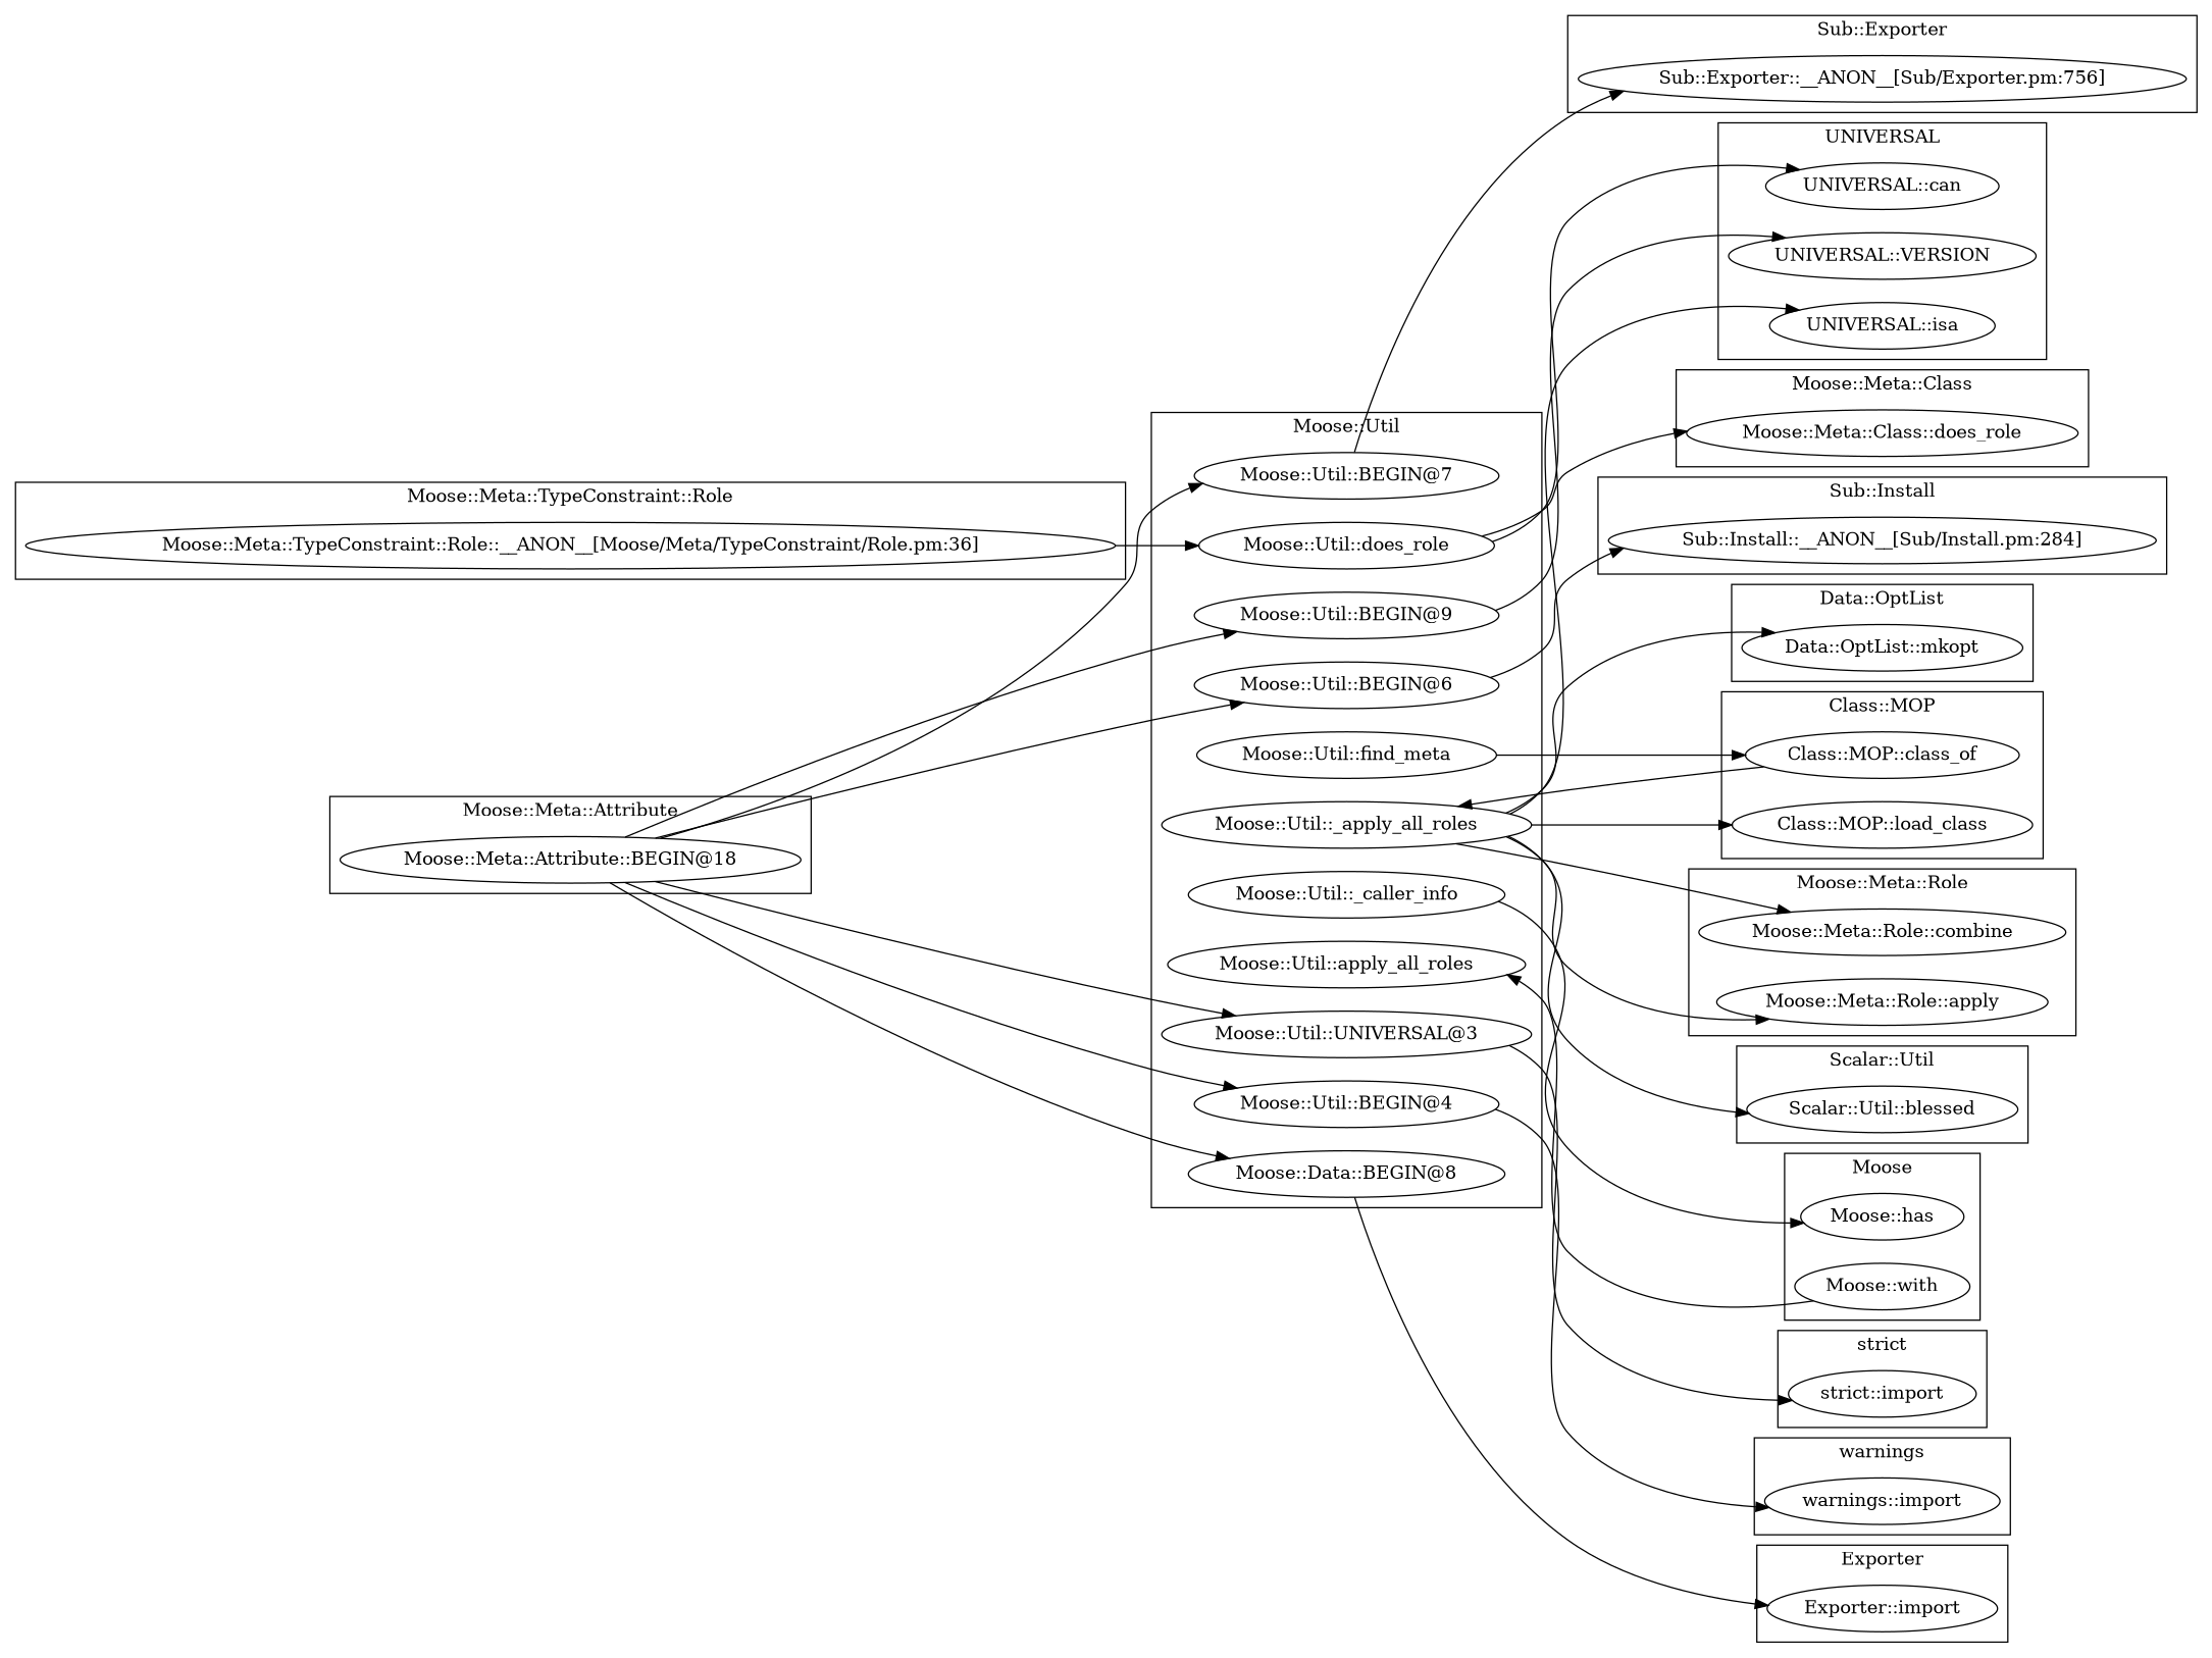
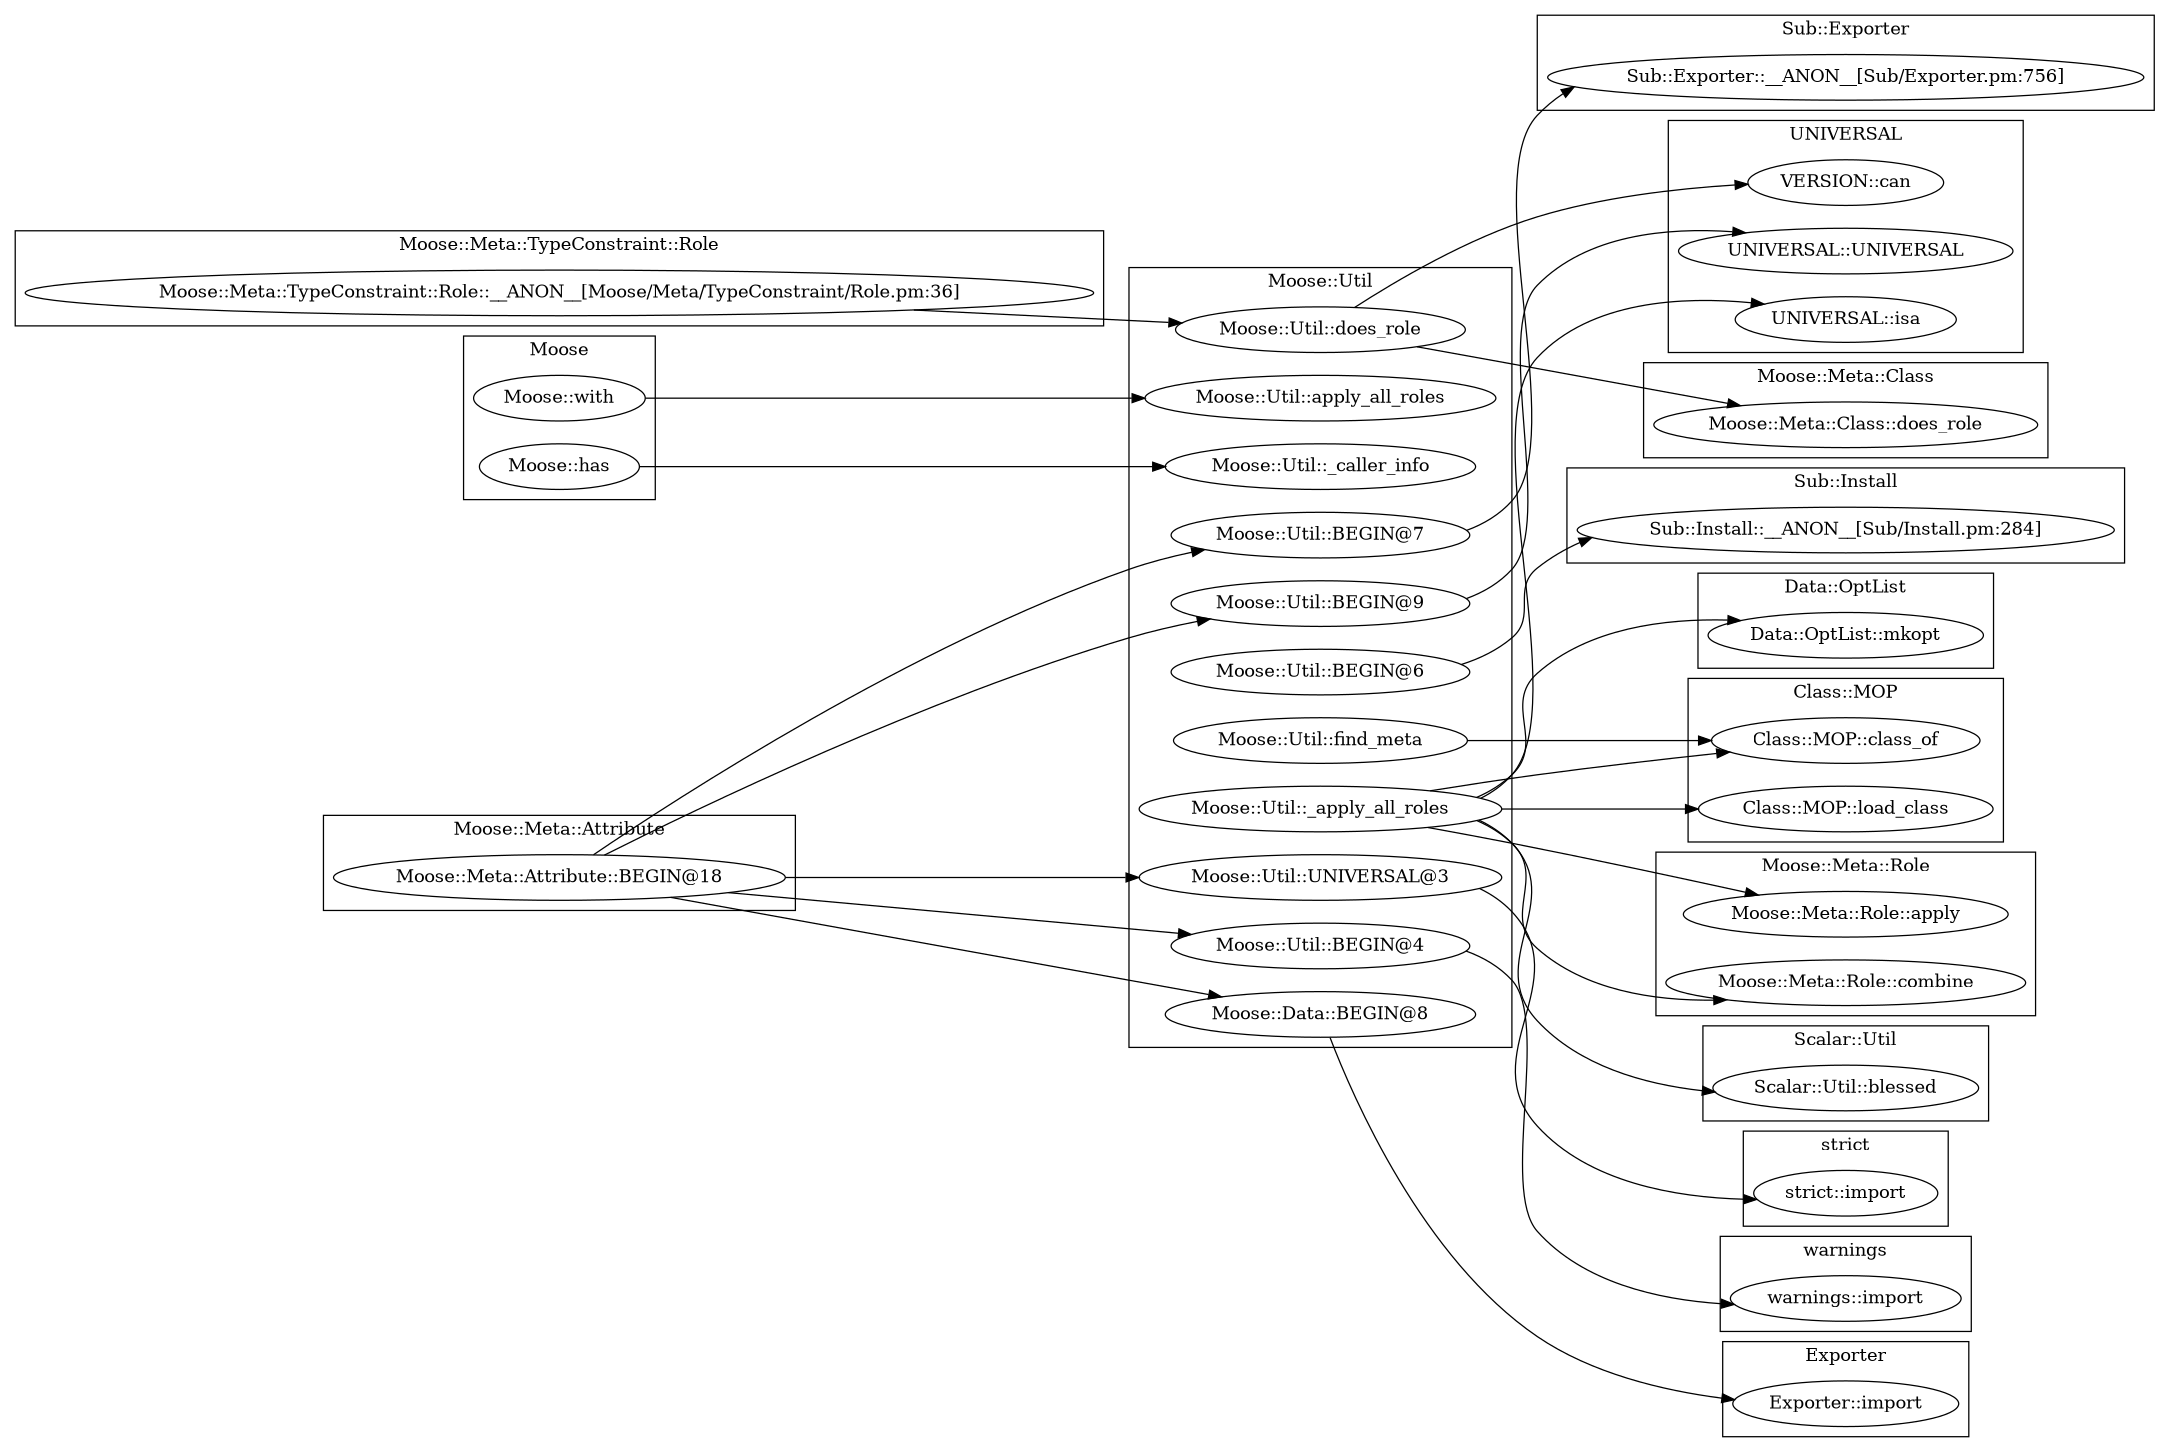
  digraph {
    rankdir=LR
    "warnings::import"
    "Sub::Exporter::__ANON__[Sub/Exporter.pm:756]"
    "Data::OptList::mkopt"
    "strict::import"
    "Moose::Util::apply_all_roles"
    "Moose::Util::BEGIN@7"
    "Moose::Util::does_role"
    "Moose::Util::BEGIN@9"
    "Moose::Util::BEGIN@6"
    "Moose::Util::_apply_all_roles"
    "Moose::Util::_caller_info"
    n12 [label="Moose::Util::UNIVERSAL@3"]
    "Moose::Util::find_meta"
    "Moose::Util::BEGIN@4"
    n15 [label="Moose::Data::BEGIN@8"]
    "Class::MOP::class_of"
    "Class::MOP::load_class"
    "Moose::Meta::Role::apply"
    "Moose::Meta::Role::combine"
    "Moose::Meta::TypeConstraint::Role::__ANON__[Moose/Meta/TypeConstraint/Role.pm:36]"
    "Moose::with"
    "Moose::has"
    "Exporter::import"
    "Sub::Install::__ANON__[Sub/Install.pm:284]"
    "Scalar::Util::blessed"
    "UNIVERSAL::isa"
-   "UNIVERSAL::VERSION"
-   "UNIVERSAL::can"
+   "UNIVERSAL::VERSION" [label="UNIVERSAL::UNIVERSAL"]
+   "UNIVERSAL::can" [label="VERSION::can"]
    "Moose::Meta::Class::does_role"
    "Moose::Meta::Attribute::BEGIN@18"
    subgraph cluster_1 {
      label=warnings
      "warnings::import"
    }
    subgraph cluster_2 {
      label="Sub::Exporter"
      "Sub::Exporter::__ANON__[Sub/Exporter.pm:756]"
    }
    subgraph cluster_3 {
      label="Data::OptList"
      "Data::OptList::mkopt"
    }
    subgraph cluster_4 {
      label="strict"
      "strict::import"
    }
    subgraph cluster_5 {
      label="Moose::Util"
      "Moose::Util::apply_all_roles"
      "Moose::Util::BEGIN@7"
      "Moose::Util::does_role"
      "Moose::Util::BEGIN@9"
      "Moose::Util::BEGIN@6"
      "Moose::Util::_apply_all_roles"
      "Moose::Util::_caller_info"
      n12
      "Moose::Util::find_meta"
      "Moose::Util::BEGIN@4"
      n15
    }
    subgraph cluster_6 {
      label="Class::MOP"
      "Class::MOP::class_of"
      "Class::MOP::load_class"
    }
    subgraph cluster_7 {
      label="Moose::Meta::Role"
      "Moose::Meta::Role::apply"
      "Moose::Meta::Role::combine"
    }
    subgraph cluster_8 {
      label="Moose::Meta::TypeConstraint::Role"
      "Moose::Meta::TypeConstraint::Role::__ANON__[Moose/Meta/TypeConstraint/Role.pm:36]"
    }
    subgraph cluster_9 {
      label=Moose
      "Moose::with"
      "Moose::has"
    }
    subgraph cluster_10 {
      label=Exporter
      "Exporter::import"
    }
    subgraph cluster_11 {
      label="Sub::Install"
      "Sub::Install::__ANON__[Sub/Install.pm:284]"
    }
    subgraph cluster_12 {
      label="Scalar::Util"
      "Scalar::Util::blessed"
    }
    subgraph cluster_13 {
      label=UNIVERSAL
      "UNIVERSAL::isa"
      "UNIVERSAL::VERSION"
      "UNIVERSAL::can"
    }
    subgraph cluster_14 {
      label="Moose::Meta::Class"
      "Moose::Meta::Class::does_role"
    }
    subgraph cluster_15 {
      label="Moose::Meta::Attribute"
      "Moose::Meta::Attribute::BEGIN@18"
    }
    "Moose::Util::BEGIN@7" -> "Sub::Exporter::__ANON__[Sub/Exporter.pm:756]"
    "Moose::Util::does_role" -> "UNIVERSAL::can"
    "Moose::Util::does_role" -> "Moose::Meta::Class::does_role"
    "Moose::Util::BEGIN@9" -> "UNIVERSAL::VERSION"
    "Moose::Util::BEGIN@6" -> "Sub::Install::__ANON__[Sub/Install.pm:284]"
    "Moose::Util::_apply_all_roles" -> "Data::OptList::mkopt"
-   "Class::MOP::class_of" -> "Moose::Util::_apply_all_roles"
+   "Moose::Util::_apply_all_roles" -> "Class::MOP::class_of"
    "Moose::Util::_apply_all_roles" -> "Class::MOP::load_class"
    "Moose::Util::_apply_all_roles" -> "Moose::Meta::Role::apply"
    "Moose::Util::_apply_all_roles" -> "Moose::Meta::Role::combine"
    "Moose::Util::_apply_all_roles" -> "Scalar::Util::blessed"
    "Moose::Util::_apply_all_roles" -> "UNIVERSAL::isa"
    n12 -> "strict::import"
    "Moose::Util::find_meta" -> "Class::MOP::class_of"
    "Moose::Util::BEGIN@4" -> "warnings::import"
    n15 -> "Exporter::import"
    "Moose::Meta::TypeConstraint::Role::__ANON__[Moose/Meta/TypeConstraint/Role.pm:36]" -> "Moose::Util::does_role"
    "Moose::with" -> "Moose::Util::apply_all_roles"
-   "Moose::Util::_caller_info" -> "Moose::has"
+   "Moose::has" -> "Moose::Util::_caller_info"
    "Moose::Meta::Attribute::BEGIN@18" -> "Moose::Util::BEGIN@7"
    "Moose::Meta::Attribute::BEGIN@18" -> "Moose::Util::BEGIN@9"
-   "Moose::Meta::Attribute::BEGIN@18" -> "Moose::Util::BEGIN@6"
    "Moose::Meta::Attribute::BEGIN@18" -> n12
    "Moose::Meta::Attribute::BEGIN@18" -> "Moose::Util::BEGIN@4"
    "Moose::Meta::Attribute::BEGIN@18" -> n15
  }
